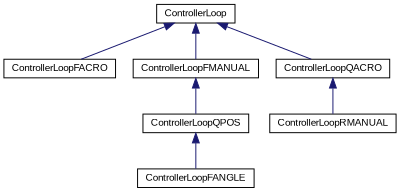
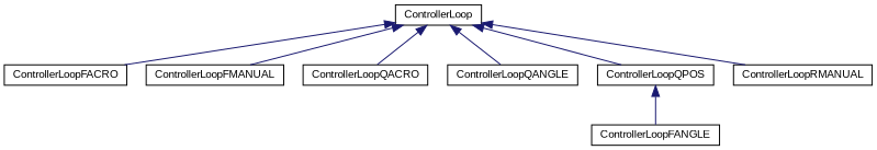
  digraph {
    fontname="Liberation Sans"
    rankdir=TB
    node [color=black fillcolor=white fontname="Liberation Sans" fontsize=10 shape=record style=filled]
    edge [color=midnightblue dir=back fontname="Liberation Sans" fontsize=10 labelfontname=Helvetica labelfontsize=10 style=solid]
    n1 [height=0.2 label=ControllerLoop width=0.4]
    n2 [height=0.2 label=ControllerLoopFACRO width=0.4]
    n3 [height=0.2 label=ControllerLoopFMANUAL width=0.4]
    n4 [height=0.2 label=ControllerLoopQACRO width=0.4]
+   n5 [height=0.2 label=ControllerLoopQANGLE width=0.4]
    n6 [height=0.2 label=ControllerLoopQPOS width=0.4]
    n7 [height=0.2 label=ControllerLoopRMANUAL width=0.4]
    n8 [height=0.2 label=ControllerLoopFANGLE width=0.4]
    n1 -> n2
    n1 -> n3
    n1 -> n4
-   n3 -> n6
-   n4 -> n7
+   n1 -> n5
+   n1 -> n6
+   n1 -> n7
    n6 -> n8
  }
